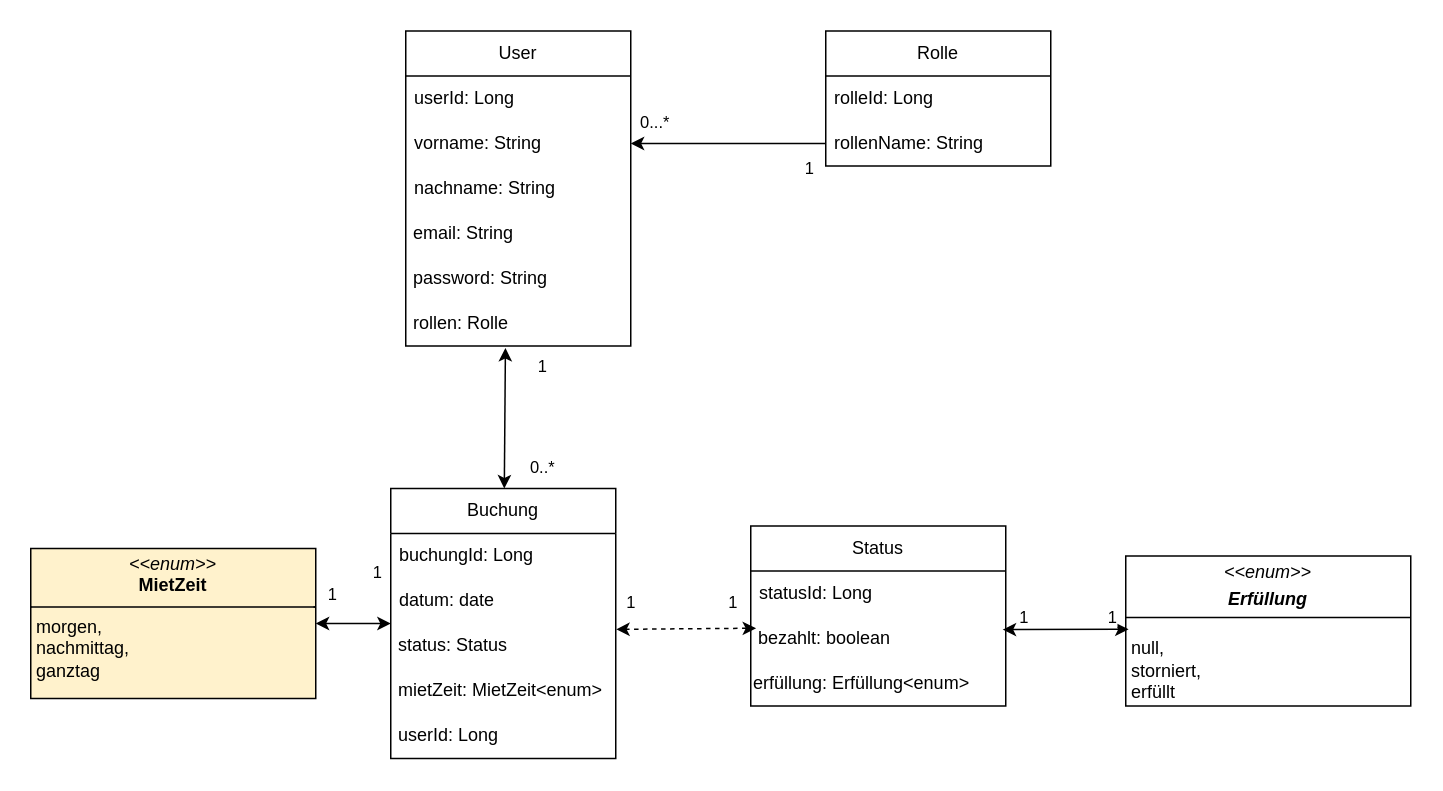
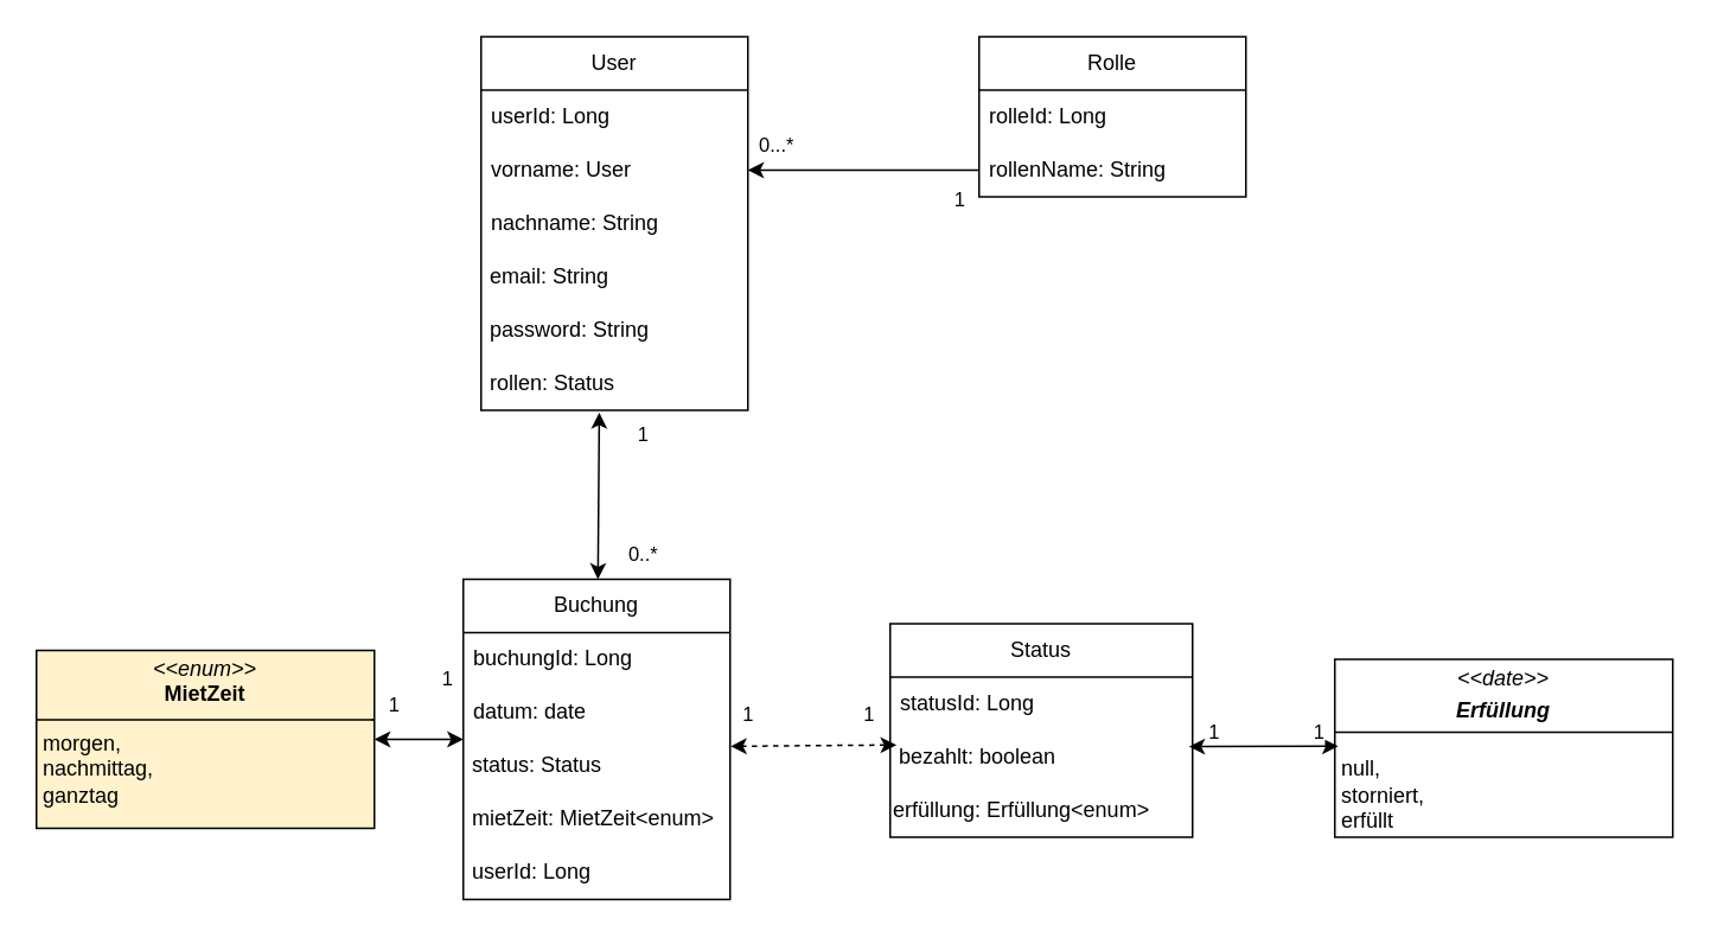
  <mxCell id="0" />
  <mxCell id="1" parent="0" />
  <mxCell id="2" value="User" style="swimlane;fontStyle=0;childLayout=stackLayout;horizontal=1;startSize=30;horizontalStack=0;resizeParent=1;resizeParentMax=0;resizeLast=0;collapsible=1;marginBottom=0;whiteSpace=wrap;html=1;" parent="1" vertex="1"><mxGeometry x="270" y="20" width="150" height="210" as="geometry" /></mxCell>
  <mxCell id="3" value="userId: Long" style="text;strokeColor=none;fillColor=none;align=left;verticalAlign=middle;spacingLeft=4;spacingRight=4;overflow=hidden;points=[[0,0.5],[1,0.5]];portConstraint=eastwest;rotatable=0;whiteSpace=wrap;html=1;" parent="2" vertex="1"><mxGeometry y="30" width="150" height="30" as="geometry" /></mxCell>
- <mxCell id="4" value="vorname: String" style="text;strokeColor=none;fillColor=none;align=left;verticalAlign=middle;spacingLeft=4;spacingRight=4;overflow=hidden;points=[[0,0.5],[1,0.5]];portConstraint=eastwest;rotatable=0;whiteSpace=wrap;html=1;" parent="2" vertex="1"><mxGeometry y="60" width="150" height="30" as="geometry" /></mxCell>
+ <mxCell id="4" value="vorname: User" style="text;strokeColor=none;fillColor=none;align=left;verticalAlign=middle;spacingLeft=4;spacingRight=4;overflow=hidden;points=[[0,0.5],[1,0.5]];portConstraint=eastwest;rotatable=0;whiteSpace=wrap;html=1;" parent="2" vertex="1"><mxGeometry y="60" width="150" height="30" as="geometry" /></mxCell>
  <mxCell id="5" value="nachname: String" style="text;strokeColor=none;fillColor=none;align=left;verticalAlign=middle;spacingLeft=4;spacingRight=4;overflow=hidden;points=[[0,0.5],[1,0.5]];portConstraint=eastwest;rotatable=0;whiteSpace=wrap;html=1;" parent="2" vertex="1"><mxGeometry y="90" width="150" height="30" as="geometry" /></mxCell>
  <mxCell id="6" value="&amp;nbsp;email: String" style="text;html=1;align=left;verticalAlign=middle;whiteSpace=wrap;rounded=0;" parent="2" vertex="1"><mxGeometry y="120" width="150" height="30" as="geometry" /></mxCell>
  <mxCell id="7" value="&amp;nbsp;password: String" style="text;html=1;align=left;verticalAlign=middle;whiteSpace=wrap;rounded=0;" parent="2" vertex="1"><mxGeometry y="150" width="150" height="30" as="geometry" /></mxCell>
- <mxCell id="8" value="&lt;div&gt;&lt;span style=&quot;background-color: initial;&quot;&gt;&amp;nbsp;rollen: Rolle&lt;/span&gt;&lt;br&gt;&lt;/div&gt;" style="text;html=1;align=left;verticalAlign=middle;whiteSpace=wrap;rounded=0;" parent="2" vertex="1"><mxGeometry y="180" width="150" height="30" as="geometry" /></mxCell>
+ <mxCell id="8" value="&lt;div&gt;&lt;span style=&quot;background-color: initial;&quot;&gt;&amp;nbsp;rollen: Status&lt;/span&gt;&lt;br&gt;&lt;/div&gt;" style="text;html=1;align=left;verticalAlign=middle;whiteSpace=wrap;rounded=0;" parent="2" vertex="1"><mxGeometry y="180" width="150" height="30" as="geometry" /></mxCell>
  <mxCell id="9" value="Rolle" style="swimlane;fontStyle=0;childLayout=stackLayout;horizontal=1;startSize=30;horizontalStack=0;resizeParent=1;resizeParentMax=0;resizeLast=0;collapsible=1;marginBottom=0;whiteSpace=wrap;html=1;" parent="1" vertex="1"><mxGeometry x="550" y="20" width="150" height="90" as="geometry" /></mxCell>
  <mxCell id="10" value="rolleId: Long" style="text;strokeColor=none;fillColor=none;align=left;verticalAlign=middle;spacingLeft=4;spacingRight=4;overflow=hidden;points=[[0,0.5],[1,0.5]];portConstraint=eastwest;rotatable=0;whiteSpace=wrap;html=1;" parent="9" vertex="1"><mxGeometry y="30" width="150" height="30" as="geometry" /></mxCell>
  <mxCell id="11" value="rollenName: String" style="text;strokeColor=none;fillColor=none;align=left;verticalAlign=middle;spacingLeft=4;spacingRight=4;overflow=hidden;points=[[0,0.5],[1,0.5]];portConstraint=eastwest;rotatable=0;whiteSpace=wrap;html=1;" parent="9" vertex="1"><mxGeometry y="60" width="150" height="30" as="geometry" /></mxCell>
  <mxCell id="12" value="" style="endArrow=none;startArrow=classic;html=1;rounded=0;entryX=0;entryY=0.5;entryDx=0;entryDy=0;exitX=1;exitY=0.5;exitDx=0;exitDy=0;" parent="1" source="4" target="11" edge="1"><mxGeometry width="50" height="50" relative="1" as="geometry"><mxPoint x="400" y="180" as="sourcePoint" /><mxPoint x="450" y="130" as="targetPoint" /></mxGeometry></mxCell>
  <mxCell id="13" value="0...*" style="edgeLabel;html=1;align=center;verticalAlign=middle;resizable=0;points=[];" parent="12" vertex="1" connectable="0"><mxGeometry x="-0.769" y="-2" relative="1" as="geometry"><mxPoint y="-17" as="offset" /></mxGeometry></mxCell>
  <mxCell id="14" value="Buchung" style="swimlane;fontStyle=0;childLayout=stackLayout;horizontal=1;startSize=30;horizontalStack=0;resizeParent=1;resizeParentMax=0;resizeLast=0;collapsible=1;marginBottom=0;whiteSpace=wrap;html=1;" parent="1" vertex="1"><mxGeometry x="260" y="325" width="150" height="180" as="geometry" /></mxCell>
  <mxCell id="15" value="buchungId: Long" style="text;strokeColor=none;fillColor=none;align=left;verticalAlign=middle;spacingLeft=4;spacingRight=4;overflow=hidden;points=[[0,0.5],[1,0.5]];portConstraint=eastwest;rotatable=0;whiteSpace=wrap;html=1;" parent="14" vertex="1"><mxGeometry y="30" width="150" height="30" as="geometry" /></mxCell>
  <mxCell id="16" value="datum: date" style="text;strokeColor=none;fillColor=none;align=left;verticalAlign=middle;spacingLeft=4;spacingRight=4;overflow=hidden;points=[[0,0.5],[1,0.5]];portConstraint=eastwest;rotatable=0;whiteSpace=wrap;html=1;" parent="14" vertex="1"><mxGeometry y="60" width="150" height="30" as="geometry" /></mxCell>
  <mxCell id="17" value="&amp;nbsp;status: Status" style="text;html=1;align=left;verticalAlign=middle;whiteSpace=wrap;rounded=0;" parent="14" vertex="1"><mxGeometry y="90" width="150" height="30" as="geometry" /></mxCell>
  <mxCell id="18" value="&amp;nbsp;mietZeit: MietZeit&amp;lt;enum&amp;gt;" style="text;html=1;align=left;verticalAlign=middle;whiteSpace=wrap;rounded=0;" parent="14" vertex="1"><mxGeometry y="120" width="150" height="30" as="geometry" /></mxCell>
  <mxCell id="19" value="&amp;nbsp;userId: Long" style="text;html=1;align=left;verticalAlign=middle;whiteSpace=wrap;rounded=0;" vertex="1" parent="14"><mxGeometry y="150" width="150" height="30" as="geometry" /></mxCell>
  <mxCell id="20" value="Status" style="swimlane;fontStyle=0;childLayout=stackLayout;horizontal=1;startSize=30;horizontalStack=0;resizeParent=1;resizeParentMax=0;resizeLast=0;collapsible=1;marginBottom=0;whiteSpace=wrap;html=1;" parent="1" vertex="1"><mxGeometry x="500" y="350" width="170" height="120" as="geometry" /></mxCell>
  <mxCell id="21" value="statusId: Long" style="text;strokeColor=none;fillColor=none;align=left;verticalAlign=middle;spacingLeft=4;spacingRight=4;overflow=hidden;points=[[0,0.5],[1,0.5]];portConstraint=eastwest;rotatable=0;whiteSpace=wrap;html=1;" parent="20" vertex="1"><mxGeometry y="30" width="170" height="30" as="geometry" /></mxCell>
  <mxCell id="22" value="&amp;nbsp;bezahlt: boolean" style="text;html=1;align=left;verticalAlign=middle;whiteSpace=wrap;rounded=0;" parent="20" vertex="1"><mxGeometry y="60" width="170" height="30" as="geometry" /></mxCell>
  <mxCell id="23" value="erfüllung: Erfüllung&amp;lt;enum&amp;gt;" style="text;html=1;align=left;verticalAlign=middle;whiteSpace=wrap;rounded=0;" parent="20" vertex="1"><mxGeometry y="90" width="170" height="30" as="geometry" /></mxCell>
  <mxCell id="24" value="&lt;p style=&quot;margin:0px;margin-top:4px;text-align:center;&quot;&gt;&lt;i&gt;&amp;lt;&amp;lt;enum&amp;gt;&amp;gt;&lt;/i&gt;&lt;br&gt;&lt;b&gt;MietZeit&lt;/b&gt;&lt;/p&gt;&lt;hr size=&quot;1&quot; style=&quot;border-style:solid;&quot;&gt;&lt;p style=&quot;margin:0px;margin-left:4px;&quot;&gt;morgen,&lt;/p&gt;&lt;p style=&quot;margin:0px;margin-left:4px;&quot;&gt;nachmittag,&lt;/p&gt;&lt;p style=&quot;margin:0px;margin-left:4px;&quot;&gt;ganztag&lt;/p&gt;" style="verticalAlign=top;align=left;overflow=fill;html=1;whiteSpace=wrap;fillColor=#fff2cc;" parent="1" vertex="1"><mxGeometry x="20" y="365" width="190" height="100" as="geometry" /></mxCell>
- <mxCell id="25" value="&lt;p style=&quot;margin:0px;margin-top:4px;text-align:center;&quot;&gt;&lt;i&gt;&amp;lt;&amp;lt;enum&amp;gt;&amp;gt;&lt;/i&gt;&lt;/p&gt;&lt;p style=&quot;margin:0px;margin-top:4px;text-align:center;&quot;&gt;&lt;i&gt;&lt;b&gt;Erfüllung&lt;/b&gt;&lt;/i&gt;&lt;/p&gt;&lt;p style=&quot;margin:0px;margin-top:4px;text-align:center;&quot;&gt;&lt;i&gt;&lt;b&gt;&lt;br&gt;&lt;/b&gt;&lt;/i&gt;&lt;/p&gt;&lt;p style=&quot;margin:0px;margin-left:4px;&quot;&gt;null,&lt;/p&gt;&lt;p style=&quot;margin:0px;margin-left:4px;&quot;&gt;storniert,&lt;/p&gt;&lt;p style=&quot;margin:0px;margin-left:4px;&quot;&gt;erfüllt&lt;/p&gt;" style="verticalAlign=top;align=left;overflow=fill;html=1;whiteSpace=wrap;" parent="1" vertex="1"><mxGeometry x="750" y="370" width="190" height="100" as="geometry" /></mxCell>
+ <mxCell id="25" value="&lt;p style=&quot;margin:0px;margin-top:4px;text-align:center;&quot;&gt;&lt;i&gt;&amp;lt;&amp;lt;date&amp;gt;&amp;gt;&lt;/i&gt;&lt;/p&gt;&lt;p style=&quot;margin:0px;margin-top:4px;text-align:center;&quot;&gt;&lt;i&gt;&lt;b&gt;Erfüllung&lt;/b&gt;&lt;/i&gt;&lt;/p&gt;&lt;p style=&quot;margin:0px;margin-top:4px;text-align:center;&quot;&gt;&lt;i&gt;&lt;b&gt;&lt;br&gt;&lt;/b&gt;&lt;/i&gt;&lt;/p&gt;&lt;p style=&quot;margin:0px;margin-left:4px;&quot;&gt;null,&lt;/p&gt;&lt;p style=&quot;margin:0px;margin-left:4px;&quot;&gt;storniert,&lt;/p&gt;&lt;p style=&quot;margin:0px;margin-left:4px;&quot;&gt;erfüllt&lt;/p&gt;" style="verticalAlign=top;align=left;overflow=fill;html=1;whiteSpace=wrap;" parent="1" vertex="1"><mxGeometry x="750" y="370" width="190" height="100" as="geometry" /></mxCell>
  <mxCell id="26" value="1" style="edgeLabel;html=1;align=center;verticalAlign=middle;resizable=0;points=[];" parent="1" vertex="1" connectable="0"><mxGeometry x="474.002" y="129" as="geometry"><mxPoint x="64" y="-18" as="offset" /></mxGeometry></mxCell>
  <mxCell id="27" value="" style="endArrow=classic;startArrow=classic;html=1;rounded=0;exitX=0.443;exitY=1.043;exitDx=0;exitDy=0;exitPerimeter=0;" parent="1" source="8" target="14" edge="1"><mxGeometry width="50" height="50" relative="1" as="geometry"><mxPoint x="336" y="261.62" as="sourcePoint" /><mxPoint x="560" y="135" as="targetPoint" /></mxGeometry></mxCell>
  <mxCell id="28" value="1" style="edgeLabel;html=1;align=center;verticalAlign=middle;resizable=0;points=[];" parent="27" vertex="1" connectable="0"><mxGeometry x="-0.769" y="-2" relative="1" as="geometry"><mxPoint x="26" y="1" as="offset" /></mxGeometry></mxCell>
  <mxCell id="29" value="0..*" style="edgeLabel;html=1;align=center;verticalAlign=middle;resizable=0;points=[];" parent="1" vertex="1" connectable="0"><mxGeometry x="360.003" y="310.002" as="geometry" /></mxCell>
  <mxCell id="30" value="" style="endArrow=classic;startArrow=classic;html=1;rounded=0;exitX=0.021;exitY=1.271;exitDx=0;exitDy=0;exitPerimeter=0;entryX=1.002;entryY=0.13;entryDx=0;entryDy=0;entryPerimeter=0;dashed=1;" parent="1" source="21" target="17" edge="1"><mxGeometry width="50" height="50" relative="1" as="geometry"><mxPoint x="346" y="272" as="sourcePoint" /><mxPoint x="345" y="335" as="targetPoint" /></mxGeometry></mxCell>
  <mxCell id="31" value="1" style="edgeLabel;html=1;align=center;verticalAlign=middle;resizable=0;points=[];" parent="30" vertex="1" connectable="0"><mxGeometry x="-0.769" y="-2" relative="1" as="geometry"><mxPoint x="-73" y="-16" as="offset" /></mxGeometry></mxCell>
  <mxCell id="32" value="1" style="edgeLabel;html=1;align=center;verticalAlign=middle;resizable=0;points=[];" parent="1" vertex="1" connectable="0"><mxGeometry x="429.645" y="415" as="geometry"><mxPoint x="58" y="-15" as="offset" /></mxGeometry></mxCell>
  <mxCell id="33" value="" style="endArrow=classic;startArrow=classic;html=1;rounded=0;exitX=1;exitY=0.5;exitDx=0;exitDy=0;entryX=0;entryY=0.5;entryDx=0;entryDy=0;" parent="1" source="24" target="14" edge="1"><mxGeometry width="50" height="50" relative="1" as="geometry"><mxPoint x="346" y="272" as="sourcePoint" /><mxPoint x="345" y="335" as="targetPoint" /></mxGeometry></mxCell>
  <mxCell id="34" value="1" style="edgeLabel;html=1;align=center;verticalAlign=middle;resizable=0;points=[];" parent="33" vertex="1" connectable="0"><mxGeometry x="-0.769" y="-2" relative="1" as="geometry"><mxPoint x="4" y="-22" as="offset" /></mxGeometry></mxCell>
  <mxCell id="35" value="1" style="edgeLabel;html=1;align=center;verticalAlign=middle;resizable=0;points=[];" parent="1" vertex="1" connectable="0"><mxGeometry x="250.002" y="380" as="geometry" /></mxCell>
  <mxCell id="36" value="" style="endArrow=classic;startArrow=classic;html=1;rounded=0;exitX=0.988;exitY=0.302;exitDx=0;exitDy=0;entryX=0.01;entryY=0.489;entryDx=0;entryDy=0;exitPerimeter=0;entryPerimeter=0;" parent="1" source="22" target="25" edge="1"><mxGeometry width="50" height="50" relative="1" as="geometry"><mxPoint x="690" y="419.52" as="sourcePoint" /><mxPoint x="740" y="419.52" as="targetPoint" /></mxGeometry></mxCell>
  <mxCell id="37" value="1" style="edgeLabel;html=1;align=center;verticalAlign=middle;resizable=0;points=[];" parent="36" vertex="1" connectable="0"><mxGeometry x="-0.769" y="-2" relative="1" as="geometry"><mxPoint x="4" y="-11" as="offset" /></mxGeometry></mxCell>
  <mxCell id="38" value="1" style="edgeLabel;html=1;align=center;verticalAlign=middle;resizable=0;points=[];" parent="1" vertex="1" connectable="0"><mxGeometry x="740.002" y="410" as="geometry" /></mxCell>
  <mxCell id="39" value="" style="line;strokeWidth=1;fillColor=none;align=left;verticalAlign=middle;spacingTop=-1;spacingLeft=3;spacingRight=3;rotatable=0;labelPosition=right;points=[];portConstraint=eastwest;strokeColor=inherit;" parent="1" vertex="1"><mxGeometry x="750" y="407" width="190" height="8" as="geometry" /></mxCell>
